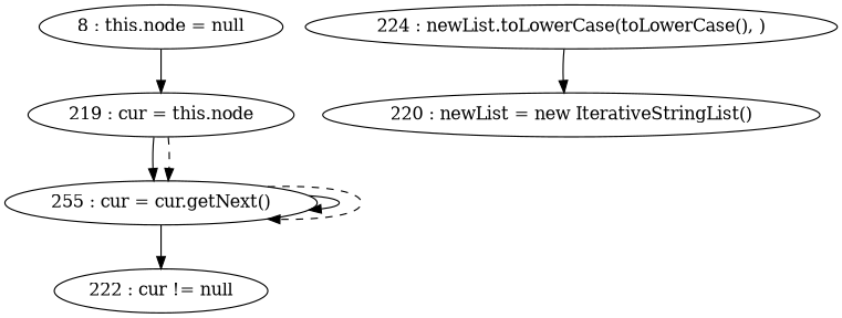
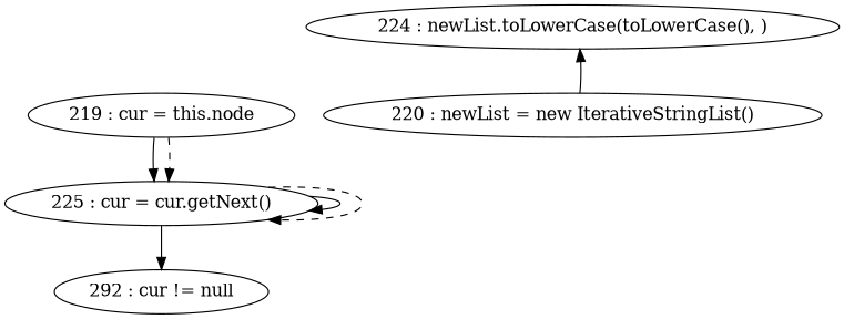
  digraph {
    fontname="DejaVu Serif"
    node [fontname="DejaVu Serif"]
    edge [fontname="DejaVu Serif"]
-   "8 : this.node = null"
    "219 : cur = this.node"
-   "225 : cur = cur.getNext()" [label="255 : cur = cur.getNext()"]
-   "222 : cur != null"
+   "225 : cur = cur.getNext()"
+   "222 : cur != null" [label="292 : cur != null"]
    n5 [label="224 : newList.toLowerCase(toLowerCase(), )"]
    "220 : newList = new IterativeStringList()"
-   "8 : this.node = null" -> "219 : cur = this.node"
    "219 : cur = this.node" -> "225 : cur = cur.getNext()"
    "219 : cur = this.node" -> "225 : cur = cur.getNext()" [style=dashed]
    "225 : cur = cur.getNext()" -> "225 : cur = cur.getNext()"
    "225 : cur = cur.getNext()" -> "225 : cur = cur.getNext()" [style=dashed]
    "225 : cur = cur.getNext()" -> "222 : cur != null"
-   n5 -> "220 : newList = new IterativeStringList()"
+   "220 : newList = new IterativeStringList()" -> n5
  }
